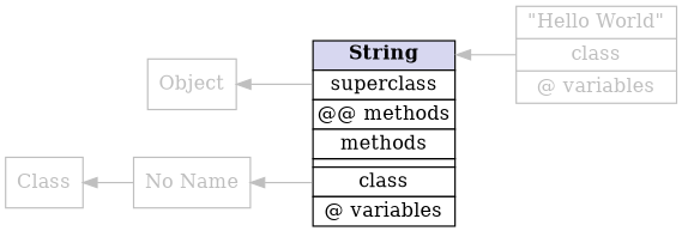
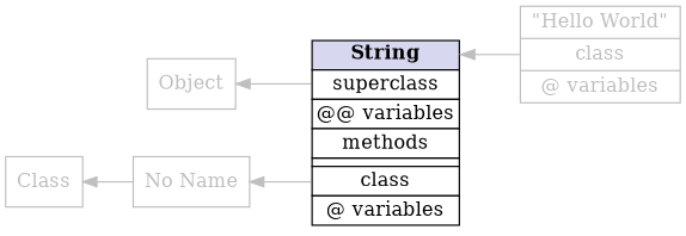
  digraph {
    rankdir=LR
    node [color=gray75 fillcolor=white fontcolor=gray75 shape=record]
    edge [color=gray75 dir=back headport=C]
    n1 [label="No Name"]
-   n2 [label=<<table border="0" cellborder="1" cellspacing="0">                   <tr><td port="A" bgcolor="#d7d7f0"><b>String</b></td></tr>                   <tr><td port="S" bgcolor="#ffffff">superclass</td></tr>                   <tr><td bgcolor="#ffffff">@@ methods</td></tr>                                      <tr><td bgcolor="#ffffff">methods</td></tr>                                      <tr><td></td></tr>                   <tr><td port="C" bgcolor="#ffffff">class</td></tr>                   <tr><td bgcolor="#ffffff">@ variables</td></tr>                 </table>> shape=plaintext color="" fillcolor="" fontcolor=""]
+   n2 [label=<<table border="0" cellborder="1" cellspacing="0">                   <tr><td port="A" bgcolor="#d7d7f0"><b>String</b></td></tr>                   <tr><td port="S" bgcolor="#ffffff">superclass</td></tr>                   <tr><td bgcolor="#ffffff">@@ variables</td></tr>                                      <tr><td bgcolor="#ffffff">methods</td></tr>                                      <tr><td></td></tr>                   <tr><td port="C" bgcolor="#ffffff">class</td></tr>                   <tr><td bgcolor="#ffffff">@ variables</td></tr>                 </table>> shape=plaintext color="" fillcolor="" fontcolor=""]
    n3 [label=Class]
    n4 [label=Object]
    n5 [label="\"Hello World\" | <C> class | @ variables"]
    n1 -> n2
    n2 -> n5 [tailport=A]
    n3 -> n1 [headport=""]
    n4 -> n2 [headport=S]
  }
